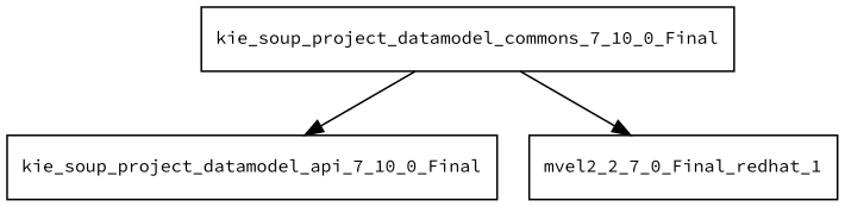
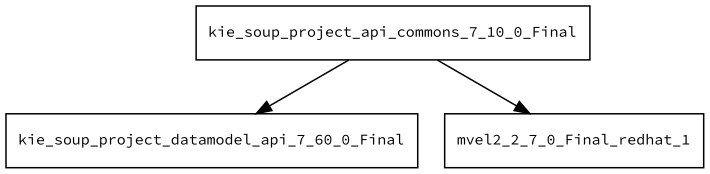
  digraph {
    fontname="Source Code Pro"
    node [fontname="Source Code Pro" fontsize=10.0 shape=box]
    edge [fontname="Source Code Pro"]
-   kie_soup_project_datamodel_commons_7_10_0_Final
-   kie_soup_project_datamodel_api_7_10_0_Final
+   kie_soup_project_datamodel_commons_7_10_0_Final [label=kie_soup_project_api_commons_7_10_0_Final]
+   kie_soup_project_datamodel_api_7_10_0_Final [label=kie_soup_project_datamodel_api_7_60_0_Final]
    n3 [label=mvel2_2_7_0_Final_redhat_1]
    kie_soup_project_datamodel_commons_7_10_0_Final -> kie_soup_project_datamodel_api_7_10_0_Final
    kie_soup_project_datamodel_commons_7_10_0_Final -> n3
  }
